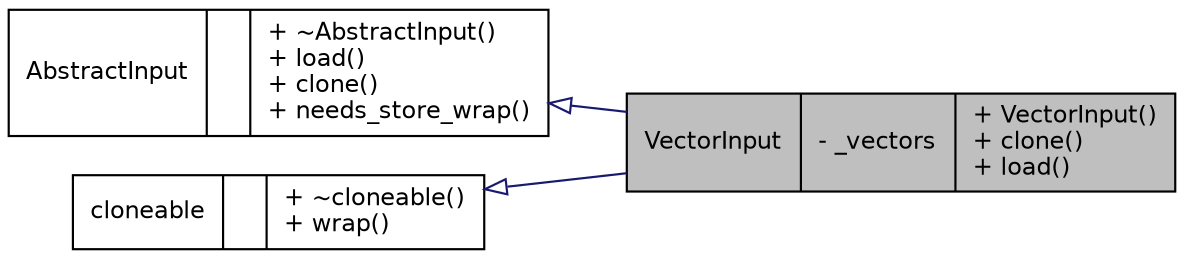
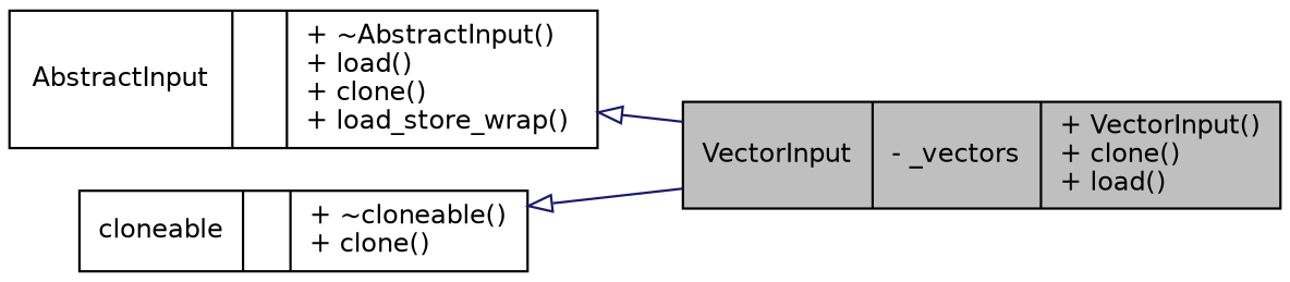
  digraph {
    rankdir=LR
    node [color=black fillcolor=white fontname=Helvetica fontsize=11 shape=record style=filled]
    edge [arrowtail=onormal color=midnightblue dir=back fontname=Helvetica fontsize=11 labelfontname=Helvetica labelfontsize=11 style=solid]
    n1 [fillcolor=grey75 fontcolor=black height=0.2 label="{VectorInput\n|- _vectors\l|+ VectorInput()\l+ clone()\l+ load()\l}" width=0.4]
-   n2 [height=0.2 label="{AbstractInput\n||+ ~AbstractInput()\l+ load()\l+ clone()\l+ needs_store_wrap()\l}" width=0.4]
-   n3 [height=0.2 label="{cloneable\n||+ ~cloneable()\l+ wrap()\l}" width=0.4]
+   n2 [height=0.2 label="{AbstractInput\n||+ ~AbstractInput()\l+ load()\l+ clone()\l+ load_store_wrap()\l}" width=0.4]
+   n3 [height=0.2 label="{cloneable\n||+ ~cloneable()\l+ clone()\l}" width=0.4]
    n2 -> n1
    n3 -> n1
  }
